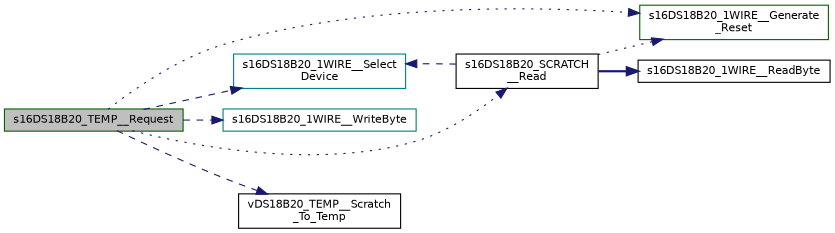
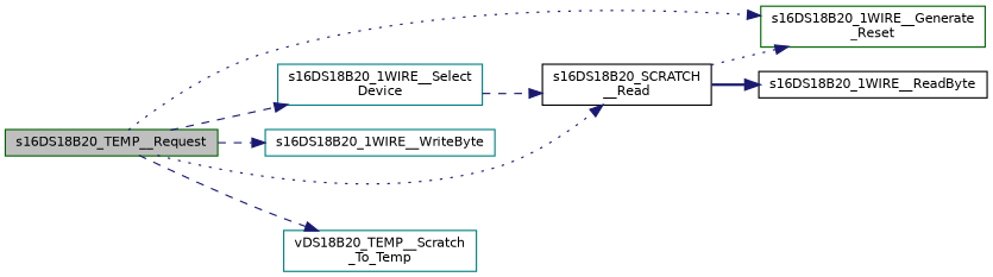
  digraph {
    rankdir=LR
    node [color=black fillcolor=white fontname=Helvetica fontsize=10 shape=record style=filled]
    edge [color=midnightblue fontname=Helvetica fontsize=10 labelfontname=Helvetica labelfontsize=10 style=dashed]
    n1 [color=darkgreen fillcolor=grey75 fontcolor=black height=0.2 label=s16DS18B20_TEMP__Request width=0.4]
    n2 [color=darkgreen height=0.2 label="s16DS18B20_1WIRE__Generate\l_Reset" width=0.4]
    n3 [color=teal height=0.2 label="s16DS18B20_1WIRE__Select\lDevice" width=0.4]
    n4 [color=teal height=0.2 label=s16DS18B20_1WIRE__WriteByte width=0.4]
    n5 [height=0.2 label="s16DS18B20_SCRATCH\l__Read" width=0.4]
-   n6 [height=0.2 label="vDS18B20_TEMP__Scratch\l_To_Temp" width=0.4]
+   n6 [color=teal height=0.2 label="vDS18B20_TEMP__Scratch\l_To_Temp" width=0.4]
    n7 [height=0.2 label=s16DS18B20_1WIRE__ReadByte width=0.4]
    n1 -> n2 [style=dotted]
    n1 -> n3
    n1 -> n4
    n1 -> n5 [style=dotted]
    n1 -> n6
    n5 -> n2 [style=dotted]
-   n5 -> n3
+   n3 -> n5
    n5 -> n7 [style=bold]
  }
